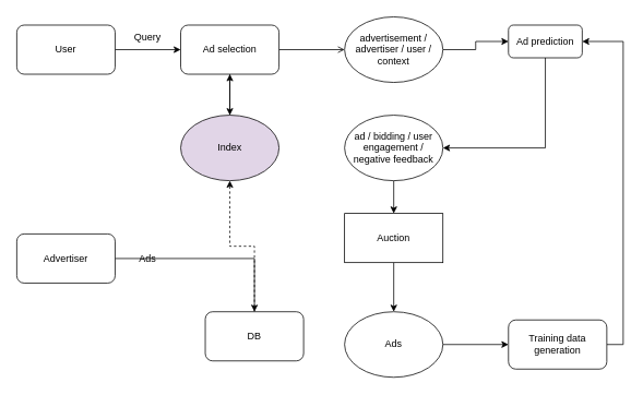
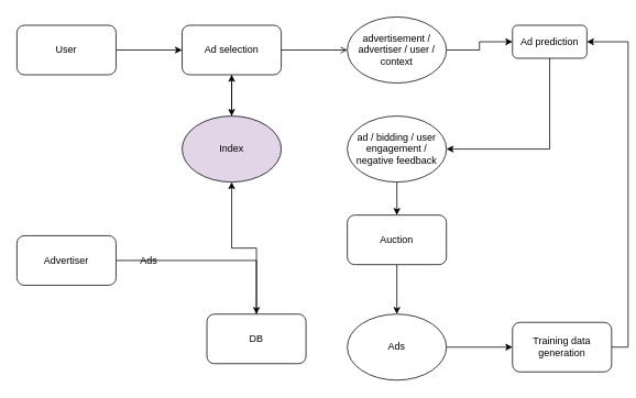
  <mxCell id="0" />
  <mxCell id="1" parent="0" />
  <mxCell id="2" style="edgeStyle=orthogonalEdgeStyle;rounded=0;orthogonalLoop=1;jettySize=auto;html=1;exitX=1;exitY=0.5;exitDx=0;exitDy=0;" edge="1" parent="1" source="3" target="6"><mxGeometry relative="1" as="geometry" /></mxCell>
  <mxCell id="3" value="User" style="rounded=1;whiteSpace=wrap;html=1;" vertex="1" parent="1"><mxGeometry x="20" y="30" width="120" height="60" as="geometry" /></mxCell>
  <mxCell id="4" style="edgeStyle=orthogonalEdgeStyle;rounded=0;orthogonalLoop=1;jettySize=auto;html=1;exitX=0.5;exitY=1;exitDx=0;exitDy=0;entryX=0.5;entryY=0;entryDx=0;entryDy=0;" edge="1" parent="1" source="6" target="9"><mxGeometry relative="1" as="geometry" /></mxCell>
  <mxCell id="5" style="edgeStyle=orthogonalEdgeStyle;rounded=0;orthogonalLoop=1;jettySize=auto;html=1;exitX=1;exitY=0.5;exitDx=0;exitDy=0;endArrow=open;" edge="1" parent="1" source="6" target="16"><mxGeometry relative="1" as="geometry" /></mxCell>
  <mxCell id="6" value="Ad selection" style="rounded=1;whiteSpace=wrap;html=1;" vertex="1" parent="1"><mxGeometry x="220" y="30" width="120" height="60" as="geometry" /></mxCell>
- <mxCell id="7" value="Query" style="text;html=1;strokeColor=none;fillColor=none;align=center;verticalAlign=middle;whiteSpace=wrap;rounded=0;" vertex="1" parent="1"><mxGeometry x="150" y="30" width="60" height="30" as="geometry" /></mxCell>
  <mxCell id="8" style="edgeStyle=orthogonalEdgeStyle;rounded=0;orthogonalLoop=1;jettySize=auto;html=1;exitX=0.5;exitY=0;exitDx=0;exitDy=0;" edge="1" parent="1" source="9" target="6"><mxGeometry relative="1" as="geometry" /></mxCell>
  <mxCell id="9" value="Index" style="ellipse;whiteSpace=wrap;html=1;fillColor=#e1d5e7;" vertex="1" parent="1"><mxGeometry x="220" y="140" width="120" height="80" as="geometry" /></mxCell>
- <mxCell id="10" style="edgeStyle=orthogonalEdgeStyle;rounded=0;orthogonalLoop=1;jettySize=auto;html=1;exitX=0.5;exitY=0;exitDx=0;exitDy=0;entryX=0.5;entryY=1;entryDx=0;entryDy=0;dashed=1;" edge="1" parent="1" source="11" target="9"><mxGeometry relative="1" as="geometry" /></mxCell>
+ <mxCell id="10" style="edgeStyle=orthogonalEdgeStyle;rounded=0;orthogonalLoop=1;jettySize=auto;html=1;exitX=0.5;exitY=0;exitDx=0;exitDy=0;entryX=0.5;entryY=1;entryDx=0;entryDy=0;" edge="1" parent="1" source="11" target="9"><mxGeometry relative="1" as="geometry" /></mxCell>
  <mxCell id="11" value="DB" style="rounded=1;whiteSpace=wrap;html=1;" vertex="1" parent="1"><mxGeometry x="250" y="380" width="120" height="60" as="geometry" /></mxCell>
  <mxCell id="12" style="edgeStyle=orthogonalEdgeStyle;rounded=0;orthogonalLoop=1;jettySize=auto;html=1;exitX=1;exitY=0.5;exitDx=0;exitDy=0;" edge="1" parent="1" source="13" target="11"><mxGeometry relative="1" as="geometry" /></mxCell>
  <mxCell id="13" value="Advertiser" style="rounded=1;whiteSpace=wrap;html=1;" vertex="1" parent="1"><mxGeometry x="20" y="285" width="120" height="60" as="geometry" /></mxCell>
  <mxCell id="14" value="Ads" style="text;html=1;strokeColor=none;fillColor=none;align=center;verticalAlign=middle;whiteSpace=wrap;rounded=0;" vertex="1" parent="1"><mxGeometry x="150" y="300" width="60" height="30" as="geometry" /></mxCell>
  <mxCell id="15" style="edgeStyle=orthogonalEdgeStyle;rounded=0;orthogonalLoop=1;jettySize=auto;html=1;exitX=1;exitY=0.5;exitDx=0;exitDy=0;entryX=0;entryY=0.5;entryDx=0;entryDy=0;" edge="1" parent="1" source="16" target="18"><mxGeometry relative="1" as="geometry" /></mxCell>
  <mxCell id="16" value="advertisement / advertiser / user / context" style="ellipse;whiteSpace=wrap;html=1;" vertex="1" parent="1"><mxGeometry x="420" y="20" width="120" height="80" as="geometry" /></mxCell>
  <mxCell id="17" style="edgeStyle=orthogonalEdgeStyle;rounded=0;orthogonalLoop=1;jettySize=auto;html=1;exitX=0.5;exitY=1;exitDx=0;exitDy=0;entryX=1;entryY=0.5;entryDx=0;entryDy=0;" edge="1" parent="1" source="18" target="20"><mxGeometry relative="1" as="geometry" /></mxCell>
  <mxCell id="18" value="Ad prediction" style="rounded=1;whiteSpace=wrap;html=1;" vertex="1" parent="1"><mxGeometry x="620" y="30" width="90" height="40" as="geometry" /></mxCell>
  <mxCell id="19" style="edgeStyle=orthogonalEdgeStyle;rounded=0;orthogonalLoop=1;jettySize=auto;html=1;exitX=0.5;exitY=1;exitDx=0;exitDy=0;entryX=0.5;entryY=0;entryDx=0;entryDy=0;" edge="1" parent="1" source="20" target="22"><mxGeometry relative="1" as="geometry" /></mxCell>
  <mxCell id="20" value="ad / bidding / user engagement / negative feedback" style="ellipse;whiteSpace=wrap;html=1;" vertex="1" parent="1"><mxGeometry x="420" y="140" width="120" height="80" as="geometry" /></mxCell>
  <mxCell id="21" style="edgeStyle=orthogonalEdgeStyle;rounded=0;orthogonalLoop=1;jettySize=auto;html=1;exitX=0.5;exitY=1;exitDx=0;exitDy=0;" edge="1" parent="1" source="22" target="24"><mxGeometry relative="1" as="geometry" /></mxCell>
- <mxCell id="22" value="Auction" style="whiteSpace=wrap;html=1;rounded=0;" vertex="1" parent="1"><mxGeometry x="420" y="260" width="120" height="60" as="geometry" /></mxCell>
+ <mxCell id="22" value="Auction" style="rounded=1;whiteSpace=wrap;html=1;" vertex="1" parent="1"><mxGeometry x="420" y="260" width="120" height="60" as="geometry" /></mxCell>
  <mxCell id="23" style="edgeStyle=orthogonalEdgeStyle;rounded=0;orthogonalLoop=1;jettySize=auto;html=1;exitX=1;exitY=0.5;exitDx=0;exitDy=0;entryX=0;entryY=0.5;entryDx=0;entryDy=0;" edge="1" parent="1" source="24" target="26"><mxGeometry relative="1" as="geometry" /></mxCell>
  <mxCell id="24" value="Ads" style="ellipse;whiteSpace=wrap;html=1;" vertex="1" parent="1"><mxGeometry x="420" y="380" width="120" height="80" as="geometry" /></mxCell>
  <mxCell id="25" style="edgeStyle=orthogonalEdgeStyle;rounded=0;orthogonalLoop=1;jettySize=auto;html=1;exitX=1;exitY=0.5;exitDx=0;exitDy=0;entryX=1;entryY=0.5;entryDx=0;entryDy=0;" edge="1" parent="1" source="26" target="18"><mxGeometry relative="1" as="geometry" /></mxCell>
  <mxCell id="26" value="Training data generation" style="rounded=1;whiteSpace=wrap;html=1;" vertex="1" parent="1"><mxGeometry x="620" y="390" width="120" height="60" as="geometry" /></mxCell>
